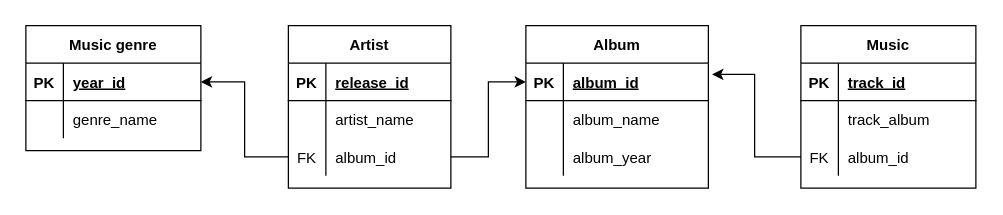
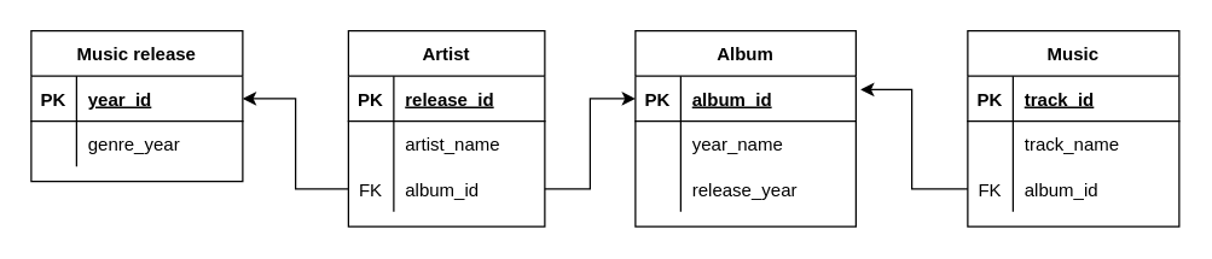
  <mxCell id="0" />
  <mxCell id="1" parent="0" />
- <mxCell id="2" value="Music genre" style="shape=table;startSize=30;container=1;collapsible=1;childLayout=tableLayout;fixedRows=1;rowLines=0;fontStyle=1;align=center;resizeLast=1;" parent="1" vertex="1"><mxGeometry x="20" y="20" width="140" height="100" as="geometry" /></mxCell>
+ <mxCell id="2" value="Music release" style="shape=table;startSize=30;container=1;collapsible=1;childLayout=tableLayout;fixedRows=1;rowLines=0;fontStyle=1;align=center;resizeLast=1;" parent="1" vertex="1"><mxGeometry x="20" y="20" width="140" height="100" as="geometry" /></mxCell>
  <mxCell id="3" value="" style="shape=tableRow;horizontal=0;startSize=0;swimlaneHead=0;swimlaneBody=0;fillColor=none;collapsible=0;dropTarget=0;points=[[0,0.5],[1,0.5]];portConstraint=eastwest;top=0;left=0;right=0;bottom=1;" parent="2" vertex="1"><mxGeometry y="30" width="140" height="30" as="geometry" /></mxCell>
  <mxCell id="4" value="PK" style="shape=partialRectangle;connectable=0;fillColor=none;top=0;left=0;bottom=0;right=0;fontStyle=1;overflow=hidden;" parent="3" vertex="1"><mxGeometry width="30" height="30" as="geometry"><mxRectangle width="30" height="30" as="alternateBounds" /></mxGeometry></mxCell>
  <mxCell id="5" value="year_id" style="shape=partialRectangle;connectable=0;fillColor=none;top=0;left=0;bottom=0;right=0;align=left;spacingLeft=6;fontStyle=5;overflow=hidden;" parent="3" vertex="1"><mxGeometry x="30" width="110" height="30" as="geometry"><mxRectangle width="110" height="30" as="alternateBounds" /></mxGeometry></mxCell>
  <mxCell id="6" value="" style="shape=tableRow;horizontal=0;startSize=0;swimlaneHead=0;swimlaneBody=0;fillColor=none;collapsible=0;dropTarget=0;points=[[0,0.5],[1,0.5]];portConstraint=eastwest;top=0;left=0;right=0;bottom=0;" parent="2" vertex="1"><mxGeometry y="60" width="140" height="30" as="geometry" /></mxCell>
  <mxCell id="7" value="" style="shape=partialRectangle;connectable=0;fillColor=none;top=0;left=0;bottom=0;right=0;editable=1;overflow=hidden;" parent="6" vertex="1"><mxGeometry width="30" height="30" as="geometry"><mxRectangle width="30" height="30" as="alternateBounds" /></mxGeometry></mxCell>
- <mxCell id="8" value="genre_name" style="shape=partialRectangle;connectable=0;fillColor=none;top=0;left=0;bottom=0;right=0;align=left;spacingLeft=6;overflow=hidden;" parent="6" vertex="1"><mxGeometry x="30" width="110" height="30" as="geometry"><mxRectangle width="110" height="30" as="alternateBounds" /></mxGeometry></mxCell>
+ <mxCell id="8" value="genre_year" style="shape=partialRectangle;connectable=0;fillColor=none;top=0;left=0;bottom=0;right=0;align=left;spacingLeft=6;overflow=hidden;" parent="6" vertex="1"><mxGeometry x="30" width="110" height="30" as="geometry"><mxRectangle width="110" height="30" as="alternateBounds" /></mxGeometry></mxCell>
  <mxCell id="9" value="Artist" style="shape=table;startSize=30;container=1;collapsible=1;childLayout=tableLayout;fixedRows=1;rowLines=0;fontStyle=1;align=center;resizeLast=1;" vertex="1" parent="1"><mxGeometry x="230" y="20" width="130" height="130" as="geometry" /></mxCell>
  <mxCell id="10" value="" style="shape=tableRow;horizontal=0;startSize=0;swimlaneHead=0;swimlaneBody=0;fillColor=none;collapsible=0;dropTarget=0;points=[[0,0.5],[1,0.5]];portConstraint=eastwest;top=0;left=0;right=0;bottom=1;" vertex="1" parent="9"><mxGeometry y="30" width="130" height="30" as="geometry" /></mxCell>
  <mxCell id="11" value="PK" style="shape=partialRectangle;connectable=0;fillColor=none;top=0;left=0;bottom=0;right=0;fontStyle=1;overflow=hidden;" vertex="1" parent="10"><mxGeometry width="30" height="30" as="geometry"><mxRectangle width="30" height="30" as="alternateBounds" /></mxGeometry></mxCell>
  <mxCell id="12" value="release_id" style="shape=partialRectangle;connectable=0;fillColor=none;top=0;left=0;bottom=0;right=0;align=left;spacingLeft=6;fontStyle=5;overflow=hidden;" vertex="1" parent="10"><mxGeometry x="30" width="100" height="30" as="geometry"><mxRectangle width="100" height="30" as="alternateBounds" /></mxGeometry></mxCell>
  <mxCell id="13" value="" style="shape=tableRow;horizontal=0;startSize=0;swimlaneHead=0;swimlaneBody=0;fillColor=none;collapsible=0;dropTarget=0;points=[[0,0.5],[1,0.5]];portConstraint=eastwest;top=0;left=0;right=0;bottom=0;" vertex="1" parent="9"><mxGeometry y="60" width="130" height="30" as="geometry" /></mxCell>
  <mxCell id="14" value="" style="shape=partialRectangle;connectable=0;fillColor=none;top=0;left=0;bottom=0;right=0;editable=1;overflow=hidden;" vertex="1" parent="13"><mxGeometry width="30" height="30" as="geometry"><mxRectangle width="30" height="30" as="alternateBounds" /></mxGeometry></mxCell>
  <mxCell id="15" value="artist_name" style="shape=partialRectangle;connectable=0;fillColor=none;top=0;left=0;bottom=0;right=0;align=left;spacingLeft=6;overflow=hidden;" vertex="1" parent="13"><mxGeometry x="30" width="100" height="30" as="geometry"><mxRectangle width="100" height="30" as="alternateBounds" /></mxGeometry></mxCell>
  <mxCell id="16" value="" style="shape=tableRow;horizontal=0;startSize=0;swimlaneHead=0;swimlaneBody=0;fillColor=none;collapsible=0;dropTarget=0;points=[[0,0.5],[1,0.5]];portConstraint=eastwest;top=0;left=0;right=0;bottom=0;" vertex="1" parent="9"><mxGeometry y="90" width="130" height="30" as="geometry" /></mxCell>
  <mxCell id="17" value="FK" style="shape=partialRectangle;connectable=0;fillColor=none;top=0;left=0;bottom=0;right=0;editable=1;overflow=hidden;" vertex="1" parent="16"><mxGeometry width="30" height="30" as="geometry"><mxRectangle width="30" height="30" as="alternateBounds" /></mxGeometry></mxCell>
  <mxCell id="18" value="album_id" style="shape=partialRectangle;connectable=0;fillColor=none;top=0;left=0;bottom=0;right=0;align=left;spacingLeft=6;overflow=hidden;" vertex="1" parent="16"><mxGeometry x="30" width="100" height="30" as="geometry"><mxRectangle width="100" height="30" as="alternateBounds" /></mxGeometry></mxCell>
  <mxCell id="19" style="edgeStyle=orthogonalEdgeStyle;rounded=0;orthogonalLoop=1;jettySize=auto;html=1;entryX=1;entryY=0.5;entryDx=0;entryDy=0;" edge="1" parent="1" source="16" target="3"><mxGeometry relative="1" as="geometry" /></mxCell>
  <mxCell id="20" value="Album" style="shape=table;startSize=30;container=1;collapsible=1;childLayout=tableLayout;fixedRows=1;rowLines=0;fontStyle=1;align=center;resizeLast=1;" vertex="1" parent="1"><mxGeometry x="420" y="20" width="146" height="130" as="geometry" /></mxCell>
  <mxCell id="21" value="" style="shape=tableRow;horizontal=0;startSize=0;swimlaneHead=0;swimlaneBody=0;fillColor=none;collapsible=0;dropTarget=0;points=[[0,0.5],[1,0.5]];portConstraint=eastwest;top=0;left=0;right=0;bottom=1;" vertex="1" parent="20"><mxGeometry y="30" width="146" height="30" as="geometry" /></mxCell>
  <mxCell id="22" value="PK" style="shape=partialRectangle;connectable=0;fillColor=none;top=0;left=0;bottom=0;right=0;fontStyle=1;overflow=hidden;" vertex="1" parent="21"><mxGeometry width="30" height="30" as="geometry"><mxRectangle width="30" height="30" as="alternateBounds" /></mxGeometry></mxCell>
  <mxCell id="23" value="album_id" style="shape=partialRectangle;connectable=0;fillColor=none;top=0;left=0;bottom=0;right=0;align=left;spacingLeft=6;fontStyle=5;overflow=hidden;" vertex="1" parent="21"><mxGeometry x="30" width="116" height="30" as="geometry"><mxRectangle width="116" height="30" as="alternateBounds" /></mxGeometry></mxCell>
  <mxCell id="24" value="" style="shape=tableRow;horizontal=0;startSize=0;swimlaneHead=0;swimlaneBody=0;fillColor=none;collapsible=0;dropTarget=0;points=[[0,0.5],[1,0.5]];portConstraint=eastwest;top=0;left=0;right=0;bottom=0;" vertex="1" parent="20"><mxGeometry y="60" width="146" height="30" as="geometry" /></mxCell>
  <mxCell id="25" value="" style="shape=partialRectangle;connectable=0;fillColor=none;top=0;left=0;bottom=0;right=0;editable=1;overflow=hidden;" vertex="1" parent="24"><mxGeometry width="30" height="30" as="geometry"><mxRectangle width="30" height="30" as="alternateBounds" /></mxGeometry></mxCell>
- <mxCell id="26" value="album_name" style="shape=partialRectangle;connectable=0;fillColor=none;top=0;left=0;bottom=0;right=0;align=left;spacingLeft=6;overflow=hidden;" vertex="1" parent="24"><mxGeometry x="30" width="116" height="30" as="geometry"><mxRectangle width="116" height="30" as="alternateBounds" /></mxGeometry></mxCell>
+ <mxCell id="26" value="year_name" style="shape=partialRectangle;connectable=0;fillColor=none;top=0;left=0;bottom=0;right=0;align=left;spacingLeft=6;overflow=hidden;" vertex="1" parent="24"><mxGeometry x="30" width="116" height="30" as="geometry"><mxRectangle width="116" height="30" as="alternateBounds" /></mxGeometry></mxCell>
  <mxCell id="27" value="" style="shape=tableRow;horizontal=0;startSize=0;swimlaneHead=0;swimlaneBody=0;fillColor=none;collapsible=0;dropTarget=0;points=[[0,0.5],[1,0.5]];portConstraint=eastwest;top=0;left=0;right=0;bottom=0;" vertex="1" parent="20"><mxGeometry y="90" width="146" height="30" as="geometry" /></mxCell>
  <mxCell id="28" value="" style="shape=partialRectangle;connectable=0;fillColor=none;top=0;left=0;bottom=0;right=0;editable=1;overflow=hidden;" vertex="1" parent="27"><mxGeometry width="30" height="30" as="geometry"><mxRectangle width="30" height="30" as="alternateBounds" /></mxGeometry></mxCell>
- <mxCell id="29" value="album_year" style="shape=partialRectangle;connectable=0;fillColor=none;top=0;left=0;bottom=0;right=0;align=left;spacingLeft=6;overflow=hidden;" vertex="1" parent="27"><mxGeometry x="30" width="116" height="30" as="geometry"><mxRectangle width="116" height="30" as="alternateBounds" /></mxGeometry></mxCell>
+ <mxCell id="29" value="release_year" style="shape=partialRectangle;connectable=0;fillColor=none;top=0;left=0;bottom=0;right=0;align=left;spacingLeft=6;overflow=hidden;" vertex="1" parent="27"><mxGeometry x="30" width="116" height="30" as="geometry"><mxRectangle width="116" height="30" as="alternateBounds" /></mxGeometry></mxCell>
  <mxCell id="30" style="edgeStyle=orthogonalEdgeStyle;rounded=0;orthogonalLoop=1;jettySize=auto;html=1;entryX=0;entryY=0.5;entryDx=0;entryDy=0;" edge="1" parent="1" source="16" target="21"><mxGeometry relative="1" as="geometry" /></mxCell>
  <mxCell id="31" value="Music" style="shape=table;startSize=30;container=1;collapsible=1;childLayout=tableLayout;fixedRows=1;rowLines=0;fontStyle=1;align=center;resizeLast=1;" vertex="1" parent="1"><mxGeometry x="640" y="20" width="140" height="130" as="geometry" /></mxCell>
  <mxCell id="32" value="" style="shape=tableRow;horizontal=0;startSize=0;swimlaneHead=0;swimlaneBody=0;fillColor=none;collapsible=0;dropTarget=0;points=[[0,0.5],[1,0.5]];portConstraint=eastwest;top=0;left=0;right=0;bottom=1;" vertex="1" parent="31"><mxGeometry y="30" width="140" height="30" as="geometry" /></mxCell>
  <mxCell id="33" value="PK" style="shape=partialRectangle;connectable=0;fillColor=none;top=0;left=0;bottom=0;right=0;fontStyle=1;overflow=hidden;" vertex="1" parent="32"><mxGeometry width="30" height="30" as="geometry"><mxRectangle width="30" height="30" as="alternateBounds" /></mxGeometry></mxCell>
  <mxCell id="34" value="track_id" style="shape=partialRectangle;connectable=0;fillColor=none;top=0;left=0;bottom=0;right=0;align=left;spacingLeft=6;fontStyle=5;overflow=hidden;" vertex="1" parent="32"><mxGeometry x="30" width="110" height="30" as="geometry"><mxRectangle width="110" height="30" as="alternateBounds" /></mxGeometry></mxCell>
  <mxCell id="35" value="" style="shape=tableRow;horizontal=0;startSize=0;swimlaneHead=0;swimlaneBody=0;fillColor=none;collapsible=0;dropTarget=0;points=[[0,0.5],[1,0.5]];portConstraint=eastwest;top=0;left=0;right=0;bottom=0;" vertex="1" parent="31"><mxGeometry y="60" width="140" height="30" as="geometry" /></mxCell>
  <mxCell id="36" value="" style="shape=partialRectangle;connectable=0;fillColor=none;top=0;left=0;bottom=0;right=0;editable=1;overflow=hidden;" vertex="1" parent="35"><mxGeometry width="30" height="30" as="geometry"><mxRectangle width="30" height="30" as="alternateBounds" /></mxGeometry></mxCell>
- <mxCell id="37" value="track_album" style="shape=partialRectangle;connectable=0;fillColor=none;top=0;left=0;bottom=0;right=0;align=left;spacingLeft=6;overflow=hidden;" vertex="1" parent="35"><mxGeometry x="30" width="110" height="30" as="geometry"><mxRectangle width="110" height="30" as="alternateBounds" /></mxGeometry></mxCell>
+ <mxCell id="37" value="track_name" style="shape=partialRectangle;connectable=0;fillColor=none;top=0;left=0;bottom=0;right=0;align=left;spacingLeft=6;overflow=hidden;" vertex="1" parent="35"><mxGeometry x="30" width="110" height="30" as="geometry"><mxRectangle width="110" height="30" as="alternateBounds" /></mxGeometry></mxCell>
  <mxCell id="38" value="" style="shape=tableRow;horizontal=0;startSize=0;swimlaneHead=0;swimlaneBody=0;fillColor=none;collapsible=0;dropTarget=0;points=[[0,0.5],[1,0.5]];portConstraint=eastwest;top=0;left=0;right=0;bottom=0;" vertex="1" parent="31"><mxGeometry y="90" width="140" height="30" as="geometry" /></mxCell>
  <mxCell id="39" value="FK" style="shape=partialRectangle;connectable=0;fillColor=none;top=0;left=0;bottom=0;right=0;editable=1;overflow=hidden;" vertex="1" parent="38"><mxGeometry width="30" height="30" as="geometry"><mxRectangle width="30" height="30" as="alternateBounds" /></mxGeometry></mxCell>
  <mxCell id="40" value="album_id" style="shape=partialRectangle;connectable=0;fillColor=none;top=0;left=0;bottom=0;right=0;align=left;spacingLeft=6;overflow=hidden;" vertex="1" parent="38"><mxGeometry x="30" width="110" height="30" as="geometry"><mxRectangle width="110" height="30" as="alternateBounds" /></mxGeometry></mxCell>
  <mxCell id="41" style="edgeStyle=orthogonalEdgeStyle;rounded=0;orthogonalLoop=1;jettySize=auto;html=1;entryX=1.021;entryY=0.3;entryDx=0;entryDy=0;entryPerimeter=0;" edge="1" parent="1" source="38" target="21"><mxGeometry relative="1" as="geometry" /></mxCell>
